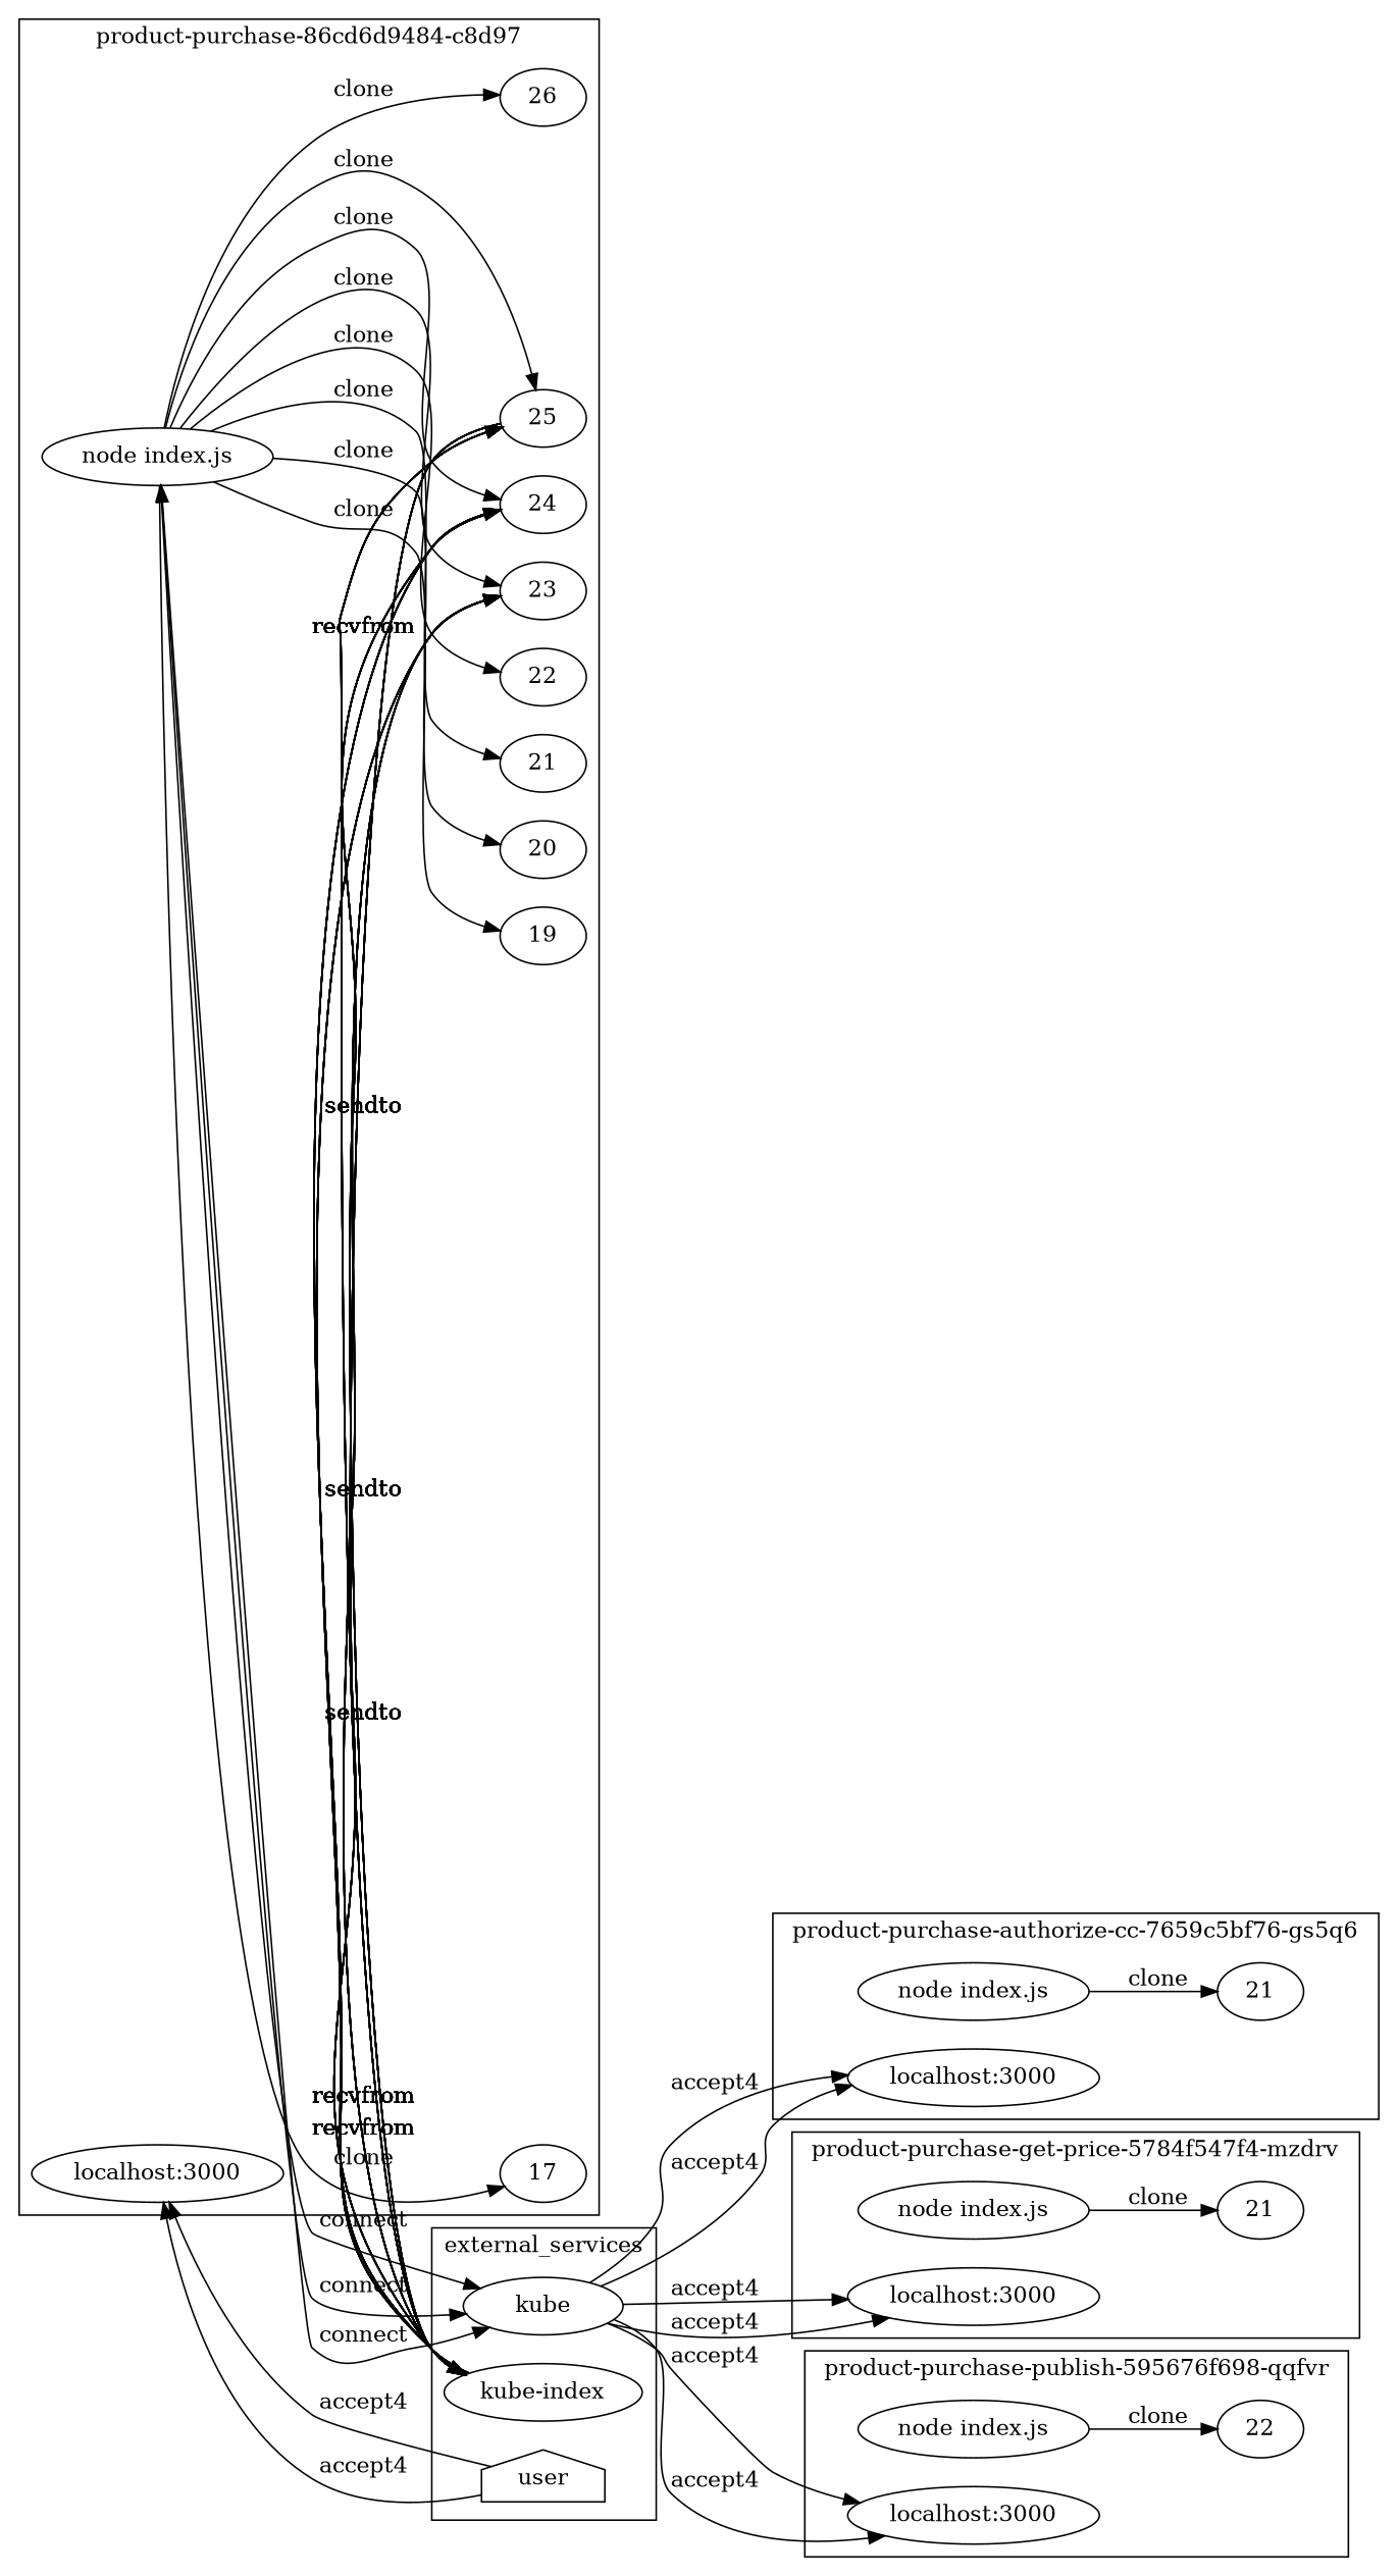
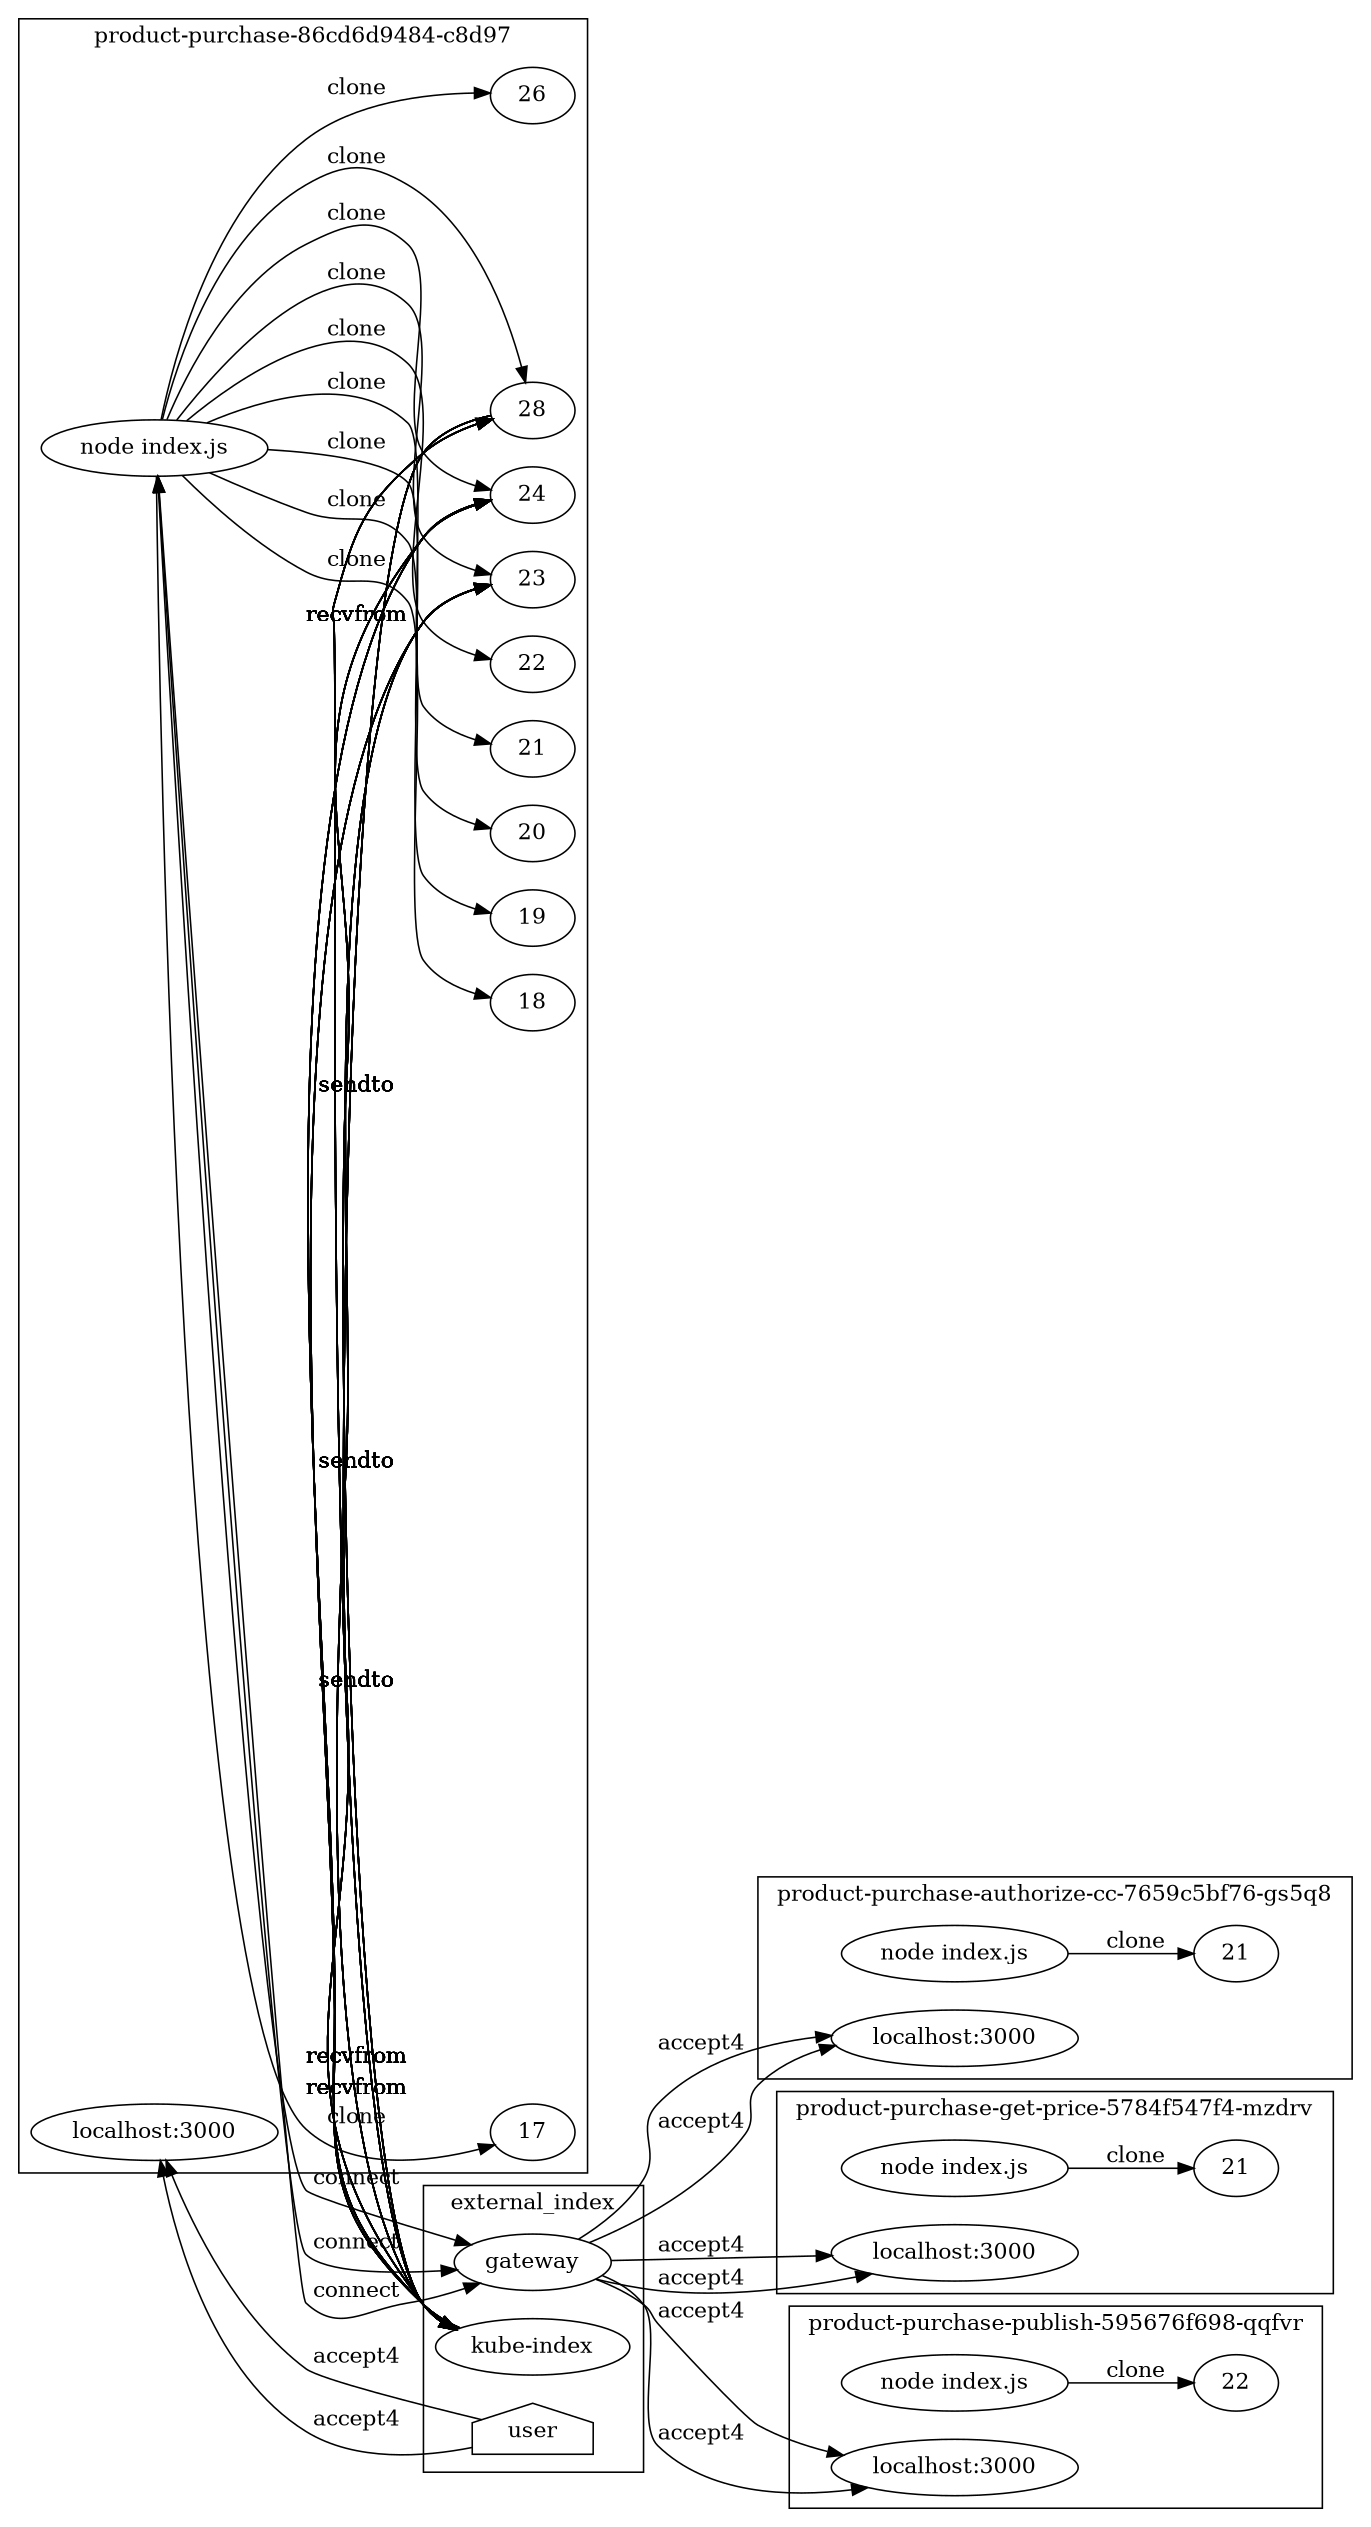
  digraph {
    rankdir=LR
    n1 [label="node index.js"]
    n2 [label=21]
    n3 [label="localhost:3000"]
    n4 [label="node index.js"]
    n5 [label=17]
+   n6 [label=18]
    n7 [label=19]
    n8 [label=20]
    n9 [label=21]
    n10 [label=22]
    n11 [label=23]
    n12 [label=24]
-   n13 [label=25]
+   n13 [label=28]
    n14 [label=26]
    n15 [label="localhost:3000"]
    n16 [label="node index.js"]
    n17 [label=21]
    n18 [label="localhost:3000"]
    n19 [label="node index.js"]
    n20 [label=22]
    n21 [label="localhost:3000"]
-   n22 [label=kube]
+   n22 [label=gateway]
    n23 [label="kube-index"]
    user [shape=house]
    subgraph cluster_1 {
-     label=" product-purchase-authorize-cc-7659c5bf76-gs5q6 "
+     label=" product-purchase-authorize-cc-7659c5bf76-gs5q8 "
      n1
      n2
      n3
    }
    subgraph cluster_2 {
      label=" product-purchase-86cd6d9484-c8d97 "
      n4
      n5
+     n6
      n7
      n8
      n9
      n10
      n11
      n12
      n13
      n14
      n15
    }
    subgraph cluster_3 {
      label=" product-purchase-get-price-5784f547f4-mzdrv "
      n16
      n17
      n18
    }
    subgraph cluster_4 {
      label=" product-purchase-publish-595676f698-qqfvr "
      n19
      n20
      n21
    }
    subgraph cluster_5 {
-     label=external_services
+     label=external_index
      n22
      n23
      user
    }
    n1 -> n2 [label=clone]
    n4 -> n5 [label=clone]
+   n4 -> n6 [label=clone]
    n4 -> n7 [label=clone]
    n4 -> n8 [label=clone]
    n4 -> n9 [label=clone]
    n4 -> n10 [label=clone]
    n4 -> n11 [label=clone]
    n4 -> n12 [label=clone]
    n4 -> n13 [label=clone]
    n4 -> n14 [label=clone]
    n4 -> n22 [dir=both label=connect]
    n4 -> n22 [dir=both label=connect]
    n4 -> n22 [dir=both label=connect]
    n11 -> n23 [label=sendto]
    n11 -> n23 [label=sendto]
    n11 -> n23 [label=sendto]
    n11 -> n23 [label=sendto]
    n11 -> n23 [label=sendto]
    n11 -> n23 [label=sendto]
    n11 -> n23 [label=sendto]
    n11 -> n23 [label=sendto]
    n12 -> n23 [label=sendto]
    n12 -> n23 [label=sendto]
    n12 -> n23 [label=sendto]
    n12 -> n23 [label=sendto]
    n12 -> n23 [label=sendto]
    n12 -> n23 [label=sendto]
    n12 -> n23 [label=sendto]
    n12 -> n23 [label=sendto]
    n13 -> n23 [label=sendto]
    n13 -> n23 [label=sendto]
    n13 -> n23 [label=sendto]
    n13 -> n23 [label=sendto]
    n13 -> n23 [label=sendto]
    n13 -> n23 [label=sendto]
    n13 -> n23 [label=sendto]
    n13 -> n23 [label=sendto]
    n16 -> n17 [label=clone]
    n19 -> n20 [label=clone]
    n22 -> n3 [label=accept4]
    n22 -> n3 [label=accept4]
    n22 -> n18 [label=accept4]
    n22 -> n18 [label=accept4]
    n22 -> n21 [label=accept4]
    n22 -> n21 [label=accept4]
    n23 -> n11 [label=recvfrom]
    n23 -> n11 [label=recvfrom]
    n23 -> n11 [label=recvfrom]
    n23 -> n11 [label=recvfrom]
    n23 -> n11 [label=recvfrom]
    n23 -> n11 [label=recvfrom]
    n23 -> n11 [label=recvfrom]
    n23 -> n11 [label=recvfrom]
    n23 -> n12 [label=recvfrom]
    n23 -> n12 [label=recvfrom]
    n23 -> n12 [label=recvfrom]
    n23 -> n12 [label=recvfrom]
    n23 -> n12 [label=recvfrom]
    n23 -> n12 [label=recvfrom]
    n23 -> n12 [label=recvfrom]
    n23 -> n12 [label=recvfrom]
    n23 -> n13 [label=recvfrom]
    n23 -> n13 [label=recvfrom]
    n23 -> n13 [label=recvfrom]
    n23 -> n13 [label=recvfrom]
    n23 -> n13 [label=recvfrom]
    n23 -> n13 [label=recvfrom]
    n23 -> n13 [label=recvfrom]
    n23 -> n13 [label=recvfrom]
    user -> n15 [label=accept4]
    user -> n15 [label=accept4]
  }
